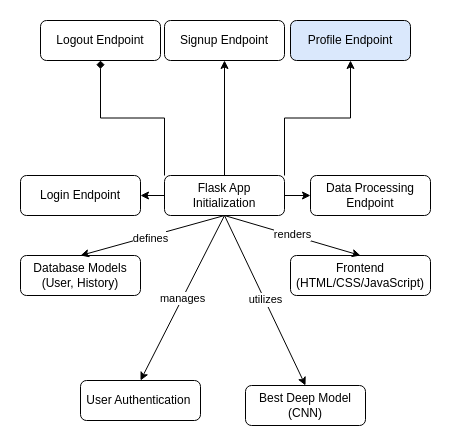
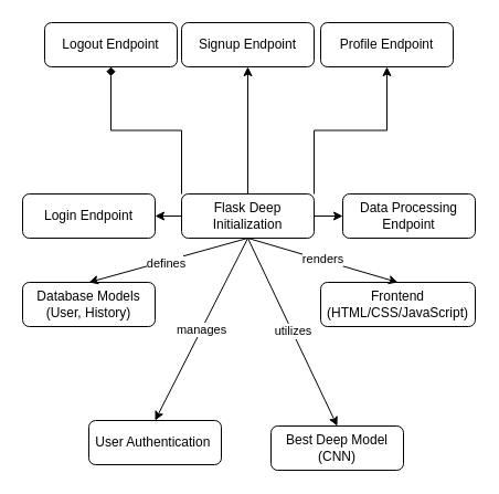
  <mxCell id="0" />
  <mxCell id="1" parent="0" />
  <mxCell id="2" style="edgeStyle=orthogonalEdgeStyle;rounded=0;orthogonalLoop=1;jettySize=auto;html=1;exitX=0;exitY=0.5;exitDx=0;exitDy=0;entryX=1;entryY=0.5;entryDx=0;entryDy=0;" edge="1" parent="1" source="7" target="8"><mxGeometry relative="1" as="geometry"><mxPoint x="-40" y="100" as="targetPoint" /></mxGeometry></mxCell>
  <mxCell id="3" style="edgeStyle=orthogonalEdgeStyle;rounded=0;orthogonalLoop=1;jettySize=auto;html=1;exitX=1;exitY=0.5;exitDx=0;exitDy=0;entryX=0;entryY=0.5;entryDx=0;entryDy=0;" edge="1" parent="1" source="7" target="12"><mxGeometry relative="1" as="geometry" /></mxCell>
  <mxCell id="4" style="edgeStyle=orthogonalEdgeStyle;rounded=0;orthogonalLoop=1;jettySize=auto;html=1;exitX=0.5;exitY=0;exitDx=0;exitDy=0;entryX=0.5;entryY=1;entryDx=0;entryDy=0;" edge="1" parent="1" source="7" target="10"><mxGeometry relative="1" as="geometry" /></mxCell>
  <mxCell id="5" style="edgeStyle=orthogonalEdgeStyle;rounded=0;orthogonalLoop=1;jettySize=auto;html=1;exitX=1;exitY=0;exitDx=0;exitDy=0;entryX=0.5;entryY=1;entryDx=0;entryDy=0;" edge="1" parent="1" source="7" target="11"><mxGeometry relative="1" as="geometry" /></mxCell>
  <mxCell id="6" style="edgeStyle=orthogonalEdgeStyle;rounded=0;orthogonalLoop=1;jettySize=auto;html=1;exitX=0;exitY=0;exitDx=0;exitDy=0;entryX=0.5;entryY=1;entryDx=0;entryDy=0;endArrow=diamond;" edge="1" parent="1" source="7" target="9"><mxGeometry relative="1" as="geometry" /></mxCell>
- <mxCell id="7" value="Flask App Initialization" style="rounded=1;whiteSpace=wrap;html=1;fontSize=12;glass=0;strokeWidth=1;shadow=0;" vertex="1" parent="1"><mxGeometry x="164" y="175" width="120" height="40" as="geometry" /></mxCell>
+ <mxCell id="7" value="Flask Deep Initialization" style="rounded=1;whiteSpace=wrap;html=1;fontSize=12;glass=0;strokeWidth=1;shadow=0;" vertex="1" parent="1"><mxGeometry x="164" y="175" width="120" height="40" as="geometry" /></mxCell>
  <mxCell id="8" value="Login Endpoint" style="rounded=1;whiteSpace=wrap;html=1;fontSize=12;glass=0;strokeWidth=1;shadow=0;" vertex="1" parent="1"><mxGeometry x="20" y="175" width="120" height="40" as="geometry" /></mxCell>
  <mxCell id="9" value="Logout Endpoint" style="rounded=1;whiteSpace=wrap;html=1;fontSize=12;glass=0;strokeWidth=1;shadow=0;" vertex="1" parent="1"><mxGeometry x="40" y="20" width="120" height="40" as="geometry" /></mxCell>
  <mxCell id="10" value="Signup Endpoint" style="rounded=1;whiteSpace=wrap;html=1;fontSize=12;glass=0;strokeWidth=1;shadow=0;" vertex="1" parent="1"><mxGeometry x="164" y="20" width="120" height="40" as="geometry" /></mxCell>
- <mxCell id="11" value="Profile Endpoint" style="rounded=1;whiteSpace=wrap;html=1;fontSize=12;glass=0;strokeWidth=1;shadow=0;fillColor=#dae8fc;" vertex="1" parent="1"><mxGeometry x="290" y="20" width="120" height="40" as="geometry" /></mxCell>
+ <mxCell id="11" value="Profile Endpoint" style="rounded=1;whiteSpace=wrap;html=1;fontSize=12;glass=0;strokeWidth=1;shadow=0;" vertex="1" parent="1"><mxGeometry x="290" y="20" width="120" height="40" as="geometry" /></mxCell>
  <mxCell id="12" value="Data Processing Endpoint" style="rounded=1;whiteSpace=wrap;html=1;fontSize=12;glass=0;strokeWidth=1;shadow=0;" vertex="1" parent="1"><mxGeometry x="310" y="175" width="120" height="40" as="geometry" /></mxCell>
  <mxCell id="13" value="Database Models (User, History)" style="rounded=1;whiteSpace=wrap;html=1;fontSize=12;glass=0;strokeWidth=1;shadow=0;" vertex="1" parent="1"><mxGeometry x="20" y="255" width="120" height="40" as="geometry" /></mxCell>
  <mxCell id="14" value="User Authentication&amp;nbsp;" style="rounded=1;whiteSpace=wrap;html=1;fontSize=12;glass=0;strokeWidth=1;shadow=0;" vertex="1" parent="1"><mxGeometry x="80" y="380" width="120" height="40" as="geometry" /></mxCell>
  <mxCell id="15" value="Best Deep Model (CNN)" style="rounded=1;whiteSpace=wrap;html=1;fontSize=12;glass=0;strokeWidth=1;shadow=0;" vertex="1" parent="1"><mxGeometry x="245" y="385" width="120" height="40" as="geometry" /></mxCell>
  <mxCell id="16" value="Frontend (HTML/CSS/JavaScript)" style="rounded=1;whiteSpace=wrap;html=1;fontSize=12;glass=0;strokeWidth=1;shadow=0;" vertex="1" parent="1"><mxGeometry x="290" y="255" width="140" height="40" as="geometry" /></mxCell>
  <mxCell id="17" value="" style="endArrow=classic;html=1;rounded=0;exitX=0.5;exitY=1;exitDx=0;exitDy=0;entryX=0.5;entryY=0;entryDx=0;entryDy=0;" edge="1" parent="1" source="7" target="13"><mxGeometry relative="1" as="geometry"><mxPoint x="-6" y="225" as="sourcePoint" /><mxPoint x="94" y="225" as="targetPoint" /></mxGeometry></mxCell>
  <mxCell id="18" value="Label" style="edgeLabel;resizable=0;html=1;align=center;verticalAlign=middle;" connectable="0" vertex="1" parent="17"><mxGeometry relative="1" as="geometry" /></mxCell>
  <mxCell id="19" value="defines" style="edgeLabel;html=1;align=center;verticalAlign=middle;resizable=0;points=[];" connectable="0" vertex="1" parent="17"><mxGeometry x="0.044" y="2" relative="1" as="geometry"><mxPoint as="offset" /></mxGeometry></mxCell>
  <mxCell id="20" value="" style="endArrow=classic;html=1;rounded=0;entryX=0.5;entryY=0;entryDx=0;entryDy=0;exitX=0.5;exitY=1;exitDx=0;exitDy=0;" edge="1" parent="1" source="7" target="14"><mxGeometry relative="1" as="geometry"><mxPoint x="184" y="365" as="sourcePoint" /><mxPoint x="284" y="365" as="targetPoint" /></mxGeometry></mxCell>
  <mxCell id="21" value="manages" style="edgeLabel;resizable=0;html=1;align=center;verticalAlign=middle;" connectable="0" vertex="1" parent="20"><mxGeometry relative="1" as="geometry" /></mxCell>
  <mxCell id="22" value="" style="endArrow=classic;html=1;rounded=0;entryX=0.5;entryY=0;entryDx=0;entryDy=0;" edge="1" parent="1" target="16"><mxGeometry relative="1" as="geometry"><mxPoint x="224" y="215" as="sourcePoint" /><mxPoint x="449" y="235" as="targetPoint" /></mxGeometry></mxCell>
  <mxCell id="23" value="Label" style="edgeLabel;resizable=0;html=1;align=center;verticalAlign=middle;" connectable="0" vertex="1" parent="22"><mxGeometry relative="1" as="geometry" /></mxCell>
  <mxCell id="24" value="renders" style="edgeLabel;html=1;align=center;verticalAlign=middle;resizable=0;points=[];" connectable="0" vertex="1" parent="22"><mxGeometry x="-0.016" y="1" relative="1" as="geometry"><mxPoint as="offset" /></mxGeometry></mxCell>
  <mxCell id="25" value="" style="endArrow=classic;html=1;rounded=0;exitX=0.5;exitY=1;exitDx=0;exitDy=0;entryX=0.5;entryY=0;entryDx=0;entryDy=0;" edge="1" parent="1" source="7" target="15"><mxGeometry relative="1" as="geometry"><mxPoint x="264" y="245" as="sourcePoint" /><mxPoint x="364" y="245" as="targetPoint" /></mxGeometry></mxCell>
  <mxCell id="26" value="Label" style="edgeLabel;resizable=0;html=1;align=center;verticalAlign=middle;" connectable="0" vertex="1" parent="25"><mxGeometry relative="1" as="geometry" /></mxCell>
  <mxCell id="27" value="utilizes" style="edgeLabel;html=1;align=center;verticalAlign=middle;resizable=0;points=[];" connectable="0" vertex="1" parent="25"><mxGeometry x="-0.016" y="1" relative="1" as="geometry"><mxPoint as="offset" /></mxGeometry></mxCell>
